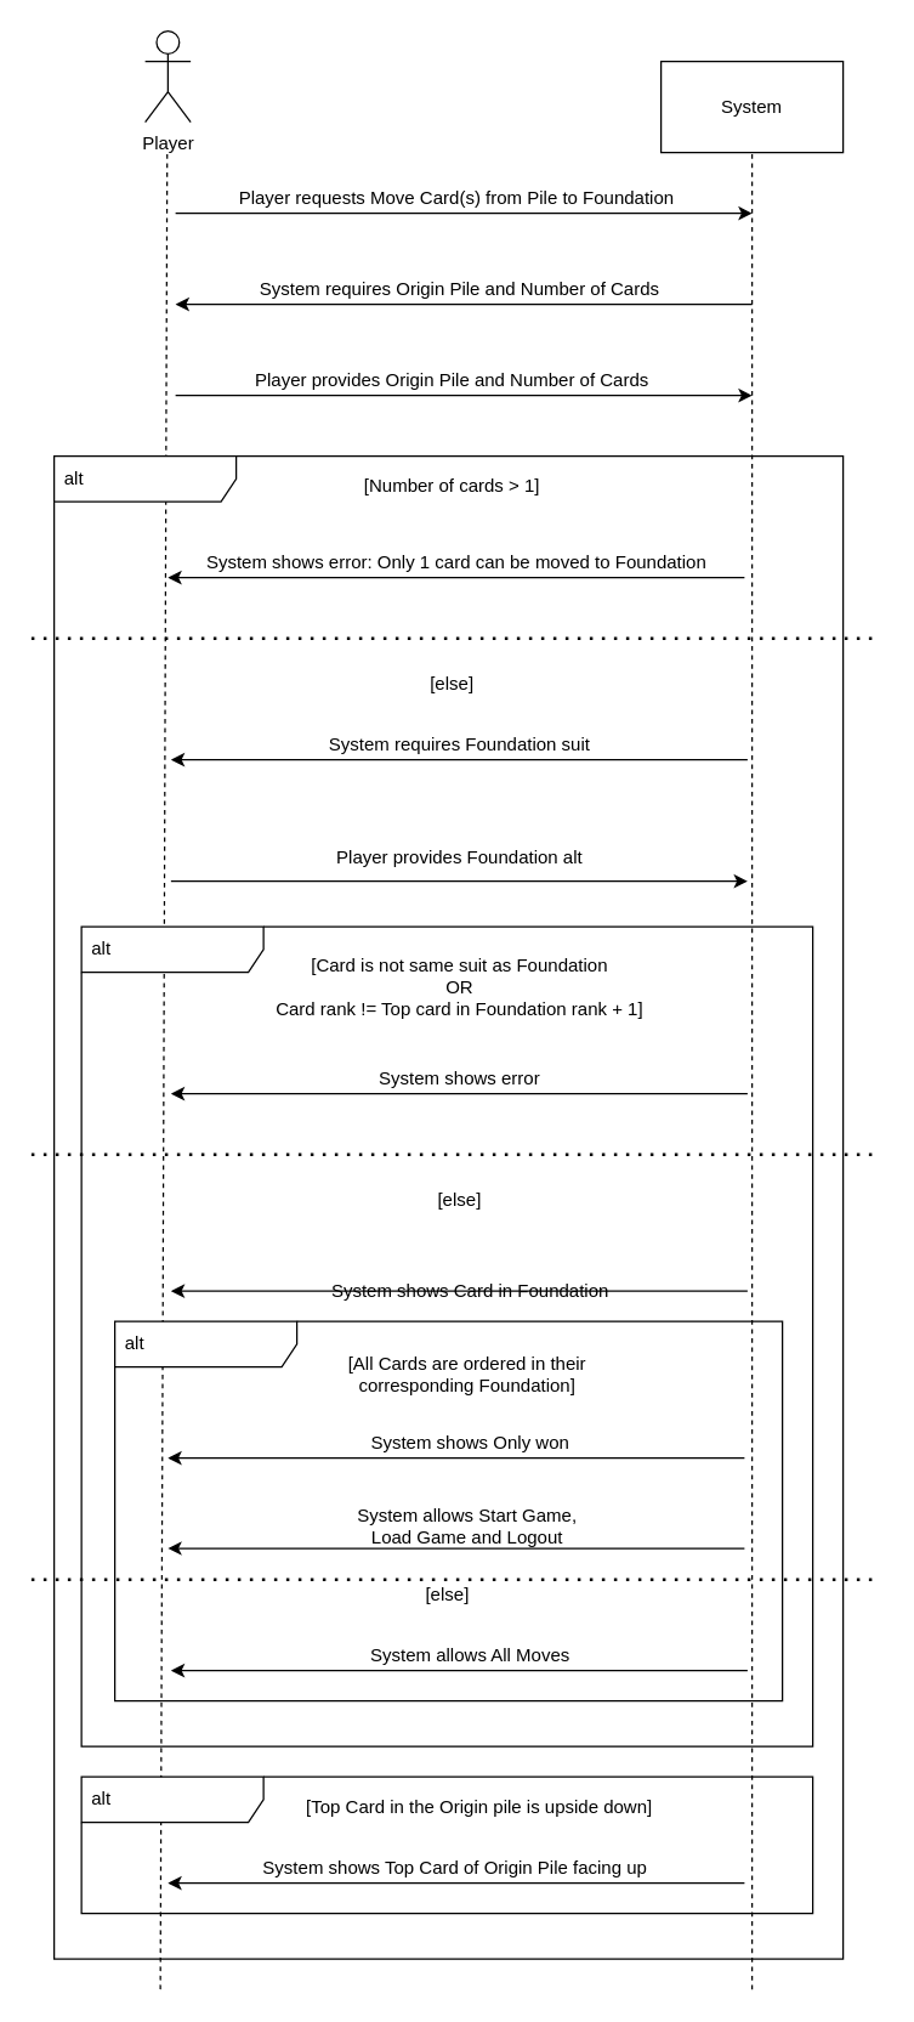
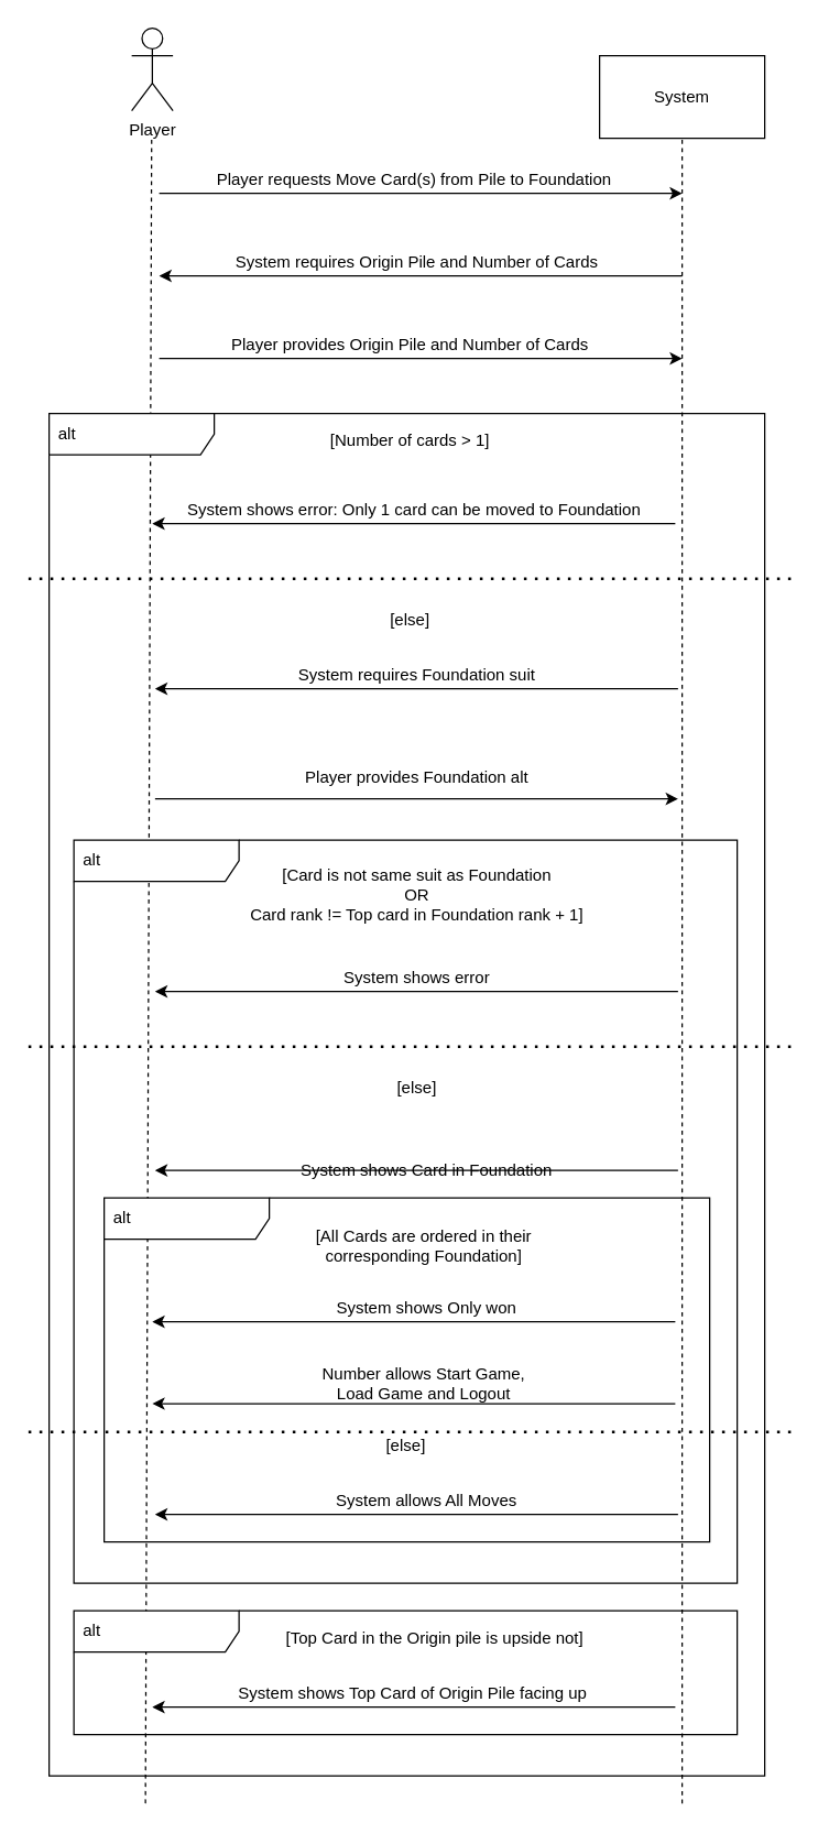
  <mxCell id="0" />
  <mxCell id="1" parent="0" />
  <mxCell id="2" value="Player" style="shape=umlActor;verticalLabelPosition=bottom;verticalAlign=top;html=1;outlineConnect=0;" vertex="1" parent="1"><mxGeometry x="95" y="20" width="30" height="60" as="geometry" /></mxCell>
  <mxCell id="3" value="" style="endArrow=none;dashed=1;html=1;rounded=0;" edge="1" parent="1"><mxGeometry width="50" height="50" relative="1" as="geometry"><mxPoint x="105" y="1310" as="sourcePoint" /><mxPoint x="109.5" y="100" as="targetPoint" /></mxGeometry></mxCell>
  <mxCell id="4" value="System" style="rounded=0;whiteSpace=wrap;html=1;" vertex="1" parent="1"><mxGeometry x="435" y="40" width="120" height="60" as="geometry" /></mxCell>
  <mxCell id="5" value="" style="endArrow=none;dashed=1;html=1;rounded=0;" edge="1" parent="1"><mxGeometry width="50" height="50" relative="1" as="geometry"><mxPoint x="495" y="1310" as="sourcePoint" /><mxPoint x="495" y="100" as="targetPoint" /></mxGeometry></mxCell>
  <mxCell id="6" value="" style="endArrow=classic;html=1;rounded=0;" edge="1" parent="1"><mxGeometry width="50" height="50" relative="1" as="geometry"><mxPoint x="115" y="140" as="sourcePoint" /><mxPoint x="495" y="140" as="targetPoint" /></mxGeometry></mxCell>
  <mxCell id="7" value="Player requests Move Card(s) from Pile to Foundation" style="text;html=1;align=center;verticalAlign=middle;resizable=0;points=[];autosize=1;strokeColor=none;fillColor=none;" vertex="1" parent="1"><mxGeometry x="150" y="120" width="300" height="20" as="geometry" /></mxCell>
  <mxCell id="8" value="" style="endArrow=classic;html=1;rounded=0;" edge="1" parent="1"><mxGeometry width="50" height="50" relative="1" as="geometry"><mxPoint x="495" y="200" as="sourcePoint" /><mxPoint x="115" y="200" as="targetPoint" /></mxGeometry></mxCell>
  <mxCell id="9" value="System requires Origin Pile and Number of Cards" style="text;html=1;align=center;verticalAlign=middle;resizable=0;points=[];autosize=1;strokeColor=none;fillColor=none;" vertex="1" parent="1"><mxGeometry x="162" y="180" width="280" height="20" as="geometry" /></mxCell>
  <mxCell id="10" value="" style="endArrow=classic;html=1;rounded=0;" edge="1" parent="1"><mxGeometry width="50" height="50" relative="1" as="geometry"><mxPoint x="115" y="260" as="sourcePoint" /><mxPoint x="495" y="260" as="targetPoint" /></mxGeometry></mxCell>
  <mxCell id="11" value="Player provides Origin Pile and Number of Cards" style="text;html=1;align=center;verticalAlign=middle;resizable=0;points=[];autosize=1;strokeColor=none;fillColor=none;" vertex="1" parent="1"><mxGeometry x="162" y="240" width="270" height="20" as="geometry" /></mxCell>
  <mxCell id="12" value="alt" style="shape=umlFrame;whiteSpace=wrap;html=1;width=120;height=30;boundedLbl=1;verticalAlign=middle;align=left;spacingLeft=5;" vertex="1" parent="1"><mxGeometry x="35" y="300" width="520" height="990" as="geometry" /></mxCell>
  <mxCell id="13" value="[Number of cards &amp;gt; 1]" style="text;html=1;align=center;verticalAlign=middle;resizable=0;points=[];autosize=1;strokeColor=none;fillColor=none;" vertex="1" parent="1"><mxGeometry x="232" y="310" width="130" height="20" as="geometry" /></mxCell>
  <mxCell id="14" value="" style="endArrow=classic;html=1;rounded=0;" edge="1" parent="1"><mxGeometry width="50" height="50" relative="1" as="geometry"><mxPoint x="490" y="380" as="sourcePoint" /><mxPoint x="110" y="380" as="targetPoint" /></mxGeometry></mxCell>
  <mxCell id="15" value="System shows error: Only 1 card can be moved to Foundation" style="text;html=1;align=center;verticalAlign=middle;resizable=0;points=[];autosize=1;strokeColor=none;fillColor=none;" vertex="1" parent="1"><mxGeometry x="125" y="360" width="350" height="20" as="geometry" /></mxCell>
  <mxCell id="16" value="" style="endArrow=none;dashed=1;html=1;dashPattern=1 3;strokeWidth=2;rounded=0;" edge="1" parent="1"><mxGeometry width="50" height="50" relative="1" as="geometry"><mxPoint x="20" y="420" as="sourcePoint" /><mxPoint x="580" y="420" as="targetPoint" /></mxGeometry></mxCell>
  <mxCell id="17" value="[else]" style="text;html=1;align=center;verticalAlign=middle;resizable=0;points=[];autosize=1;strokeColor=none;fillColor=none;" vertex="1" parent="1"><mxGeometry x="277" y="440" width="40" height="20" as="geometry" /></mxCell>
  <mxCell id="18" value="" style="endArrow=classic;html=1;rounded=0;" edge="1" parent="1"><mxGeometry width="50" height="50" relative="1" as="geometry"><mxPoint x="492" y="500" as="sourcePoint" /><mxPoint x="112" y="500" as="targetPoint" /></mxGeometry></mxCell>
  <mxCell id="19" value="System requires Foundation suit" style="text;html=1;align=center;verticalAlign=middle;resizable=0;points=[];autosize=1;strokeColor=none;fillColor=none;" vertex="1" parent="1"><mxGeometry x="207" y="480" width="190" height="20" as="geometry" /></mxCell>
  <mxCell id="20" value="" style="endArrow=classic;html=1;rounded=0;" edge="1" parent="1"><mxGeometry width="50" height="50" relative="1" as="geometry"><mxPoint x="112" y="580" as="sourcePoint" /><mxPoint x="492" y="580" as="targetPoint" /></mxGeometry></mxCell>
  <mxCell id="21" value="Player provides Foundation alt" style="text;html=1;align=center;verticalAlign=middle;resizable=0;points=[];autosize=1;strokeColor=none;fillColor=none;" vertex="1" parent="1"><mxGeometry x="212" y="555" width="180" height="20" as="geometry" /></mxCell>
  <mxCell id="22" value="alt" style="shape=umlFrame;whiteSpace=wrap;html=1;width=120;height=30;boundedLbl=1;verticalAlign=middle;align=left;spacingLeft=5;" vertex="1" parent="1"><mxGeometry x="53" y="610" width="482" height="540" as="geometry" /></mxCell>
  <mxCell id="23" value="[Card is not same suit as Foundation&lt;br&gt;OR&lt;br&gt;Card rank != Top card in Foundation rank + 1]" style="text;html=1;align=center;verticalAlign=middle;resizable=0;points=[];autosize=1;strokeColor=none;fillColor=none;" vertex="1" parent="1"><mxGeometry x="172" y="625" width="260" height="50" as="geometry" /></mxCell>
  <mxCell id="24" value="" style="endArrow=classic;html=1;rounded=0;" edge="1" parent="1"><mxGeometry width="50" height="50" relative="1" as="geometry"><mxPoint x="492" y="720" as="sourcePoint" /><mxPoint x="112" y="720" as="targetPoint" /></mxGeometry></mxCell>
  <mxCell id="25" value="System shows error" style="text;html=1;align=center;verticalAlign=middle;resizable=0;points=[];autosize=1;strokeColor=none;fillColor=none;" vertex="1" parent="1"><mxGeometry x="242" y="700" width="120" height="20" as="geometry" /></mxCell>
  <mxCell id="26" value="" style="endArrow=none;dashed=1;html=1;dashPattern=1 3;strokeWidth=2;rounded=0;" edge="1" parent="1"><mxGeometry width="50" height="50" relative="1" as="geometry"><mxPoint x="20" y="760" as="sourcePoint" /><mxPoint x="580" y="760" as="targetPoint" /></mxGeometry></mxCell>
  <mxCell id="27" value="[else]" style="text;html=1;align=center;verticalAlign=middle;resizable=0;points=[];autosize=1;strokeColor=none;fillColor=none;" vertex="1" parent="1"><mxGeometry x="282" y="780" width="40" height="20" as="geometry" /></mxCell>
  <mxCell id="28" value="" style="endArrow=classic;html=1;rounded=0;" edge="1" parent="1"><mxGeometry width="50" height="50" relative="1" as="geometry"><mxPoint x="492" y="850" as="sourcePoint" /><mxPoint x="112" y="850" as="targetPoint" /></mxGeometry></mxCell>
  <mxCell id="29" value="System shows Card in Foundation" style="text;html=1;align=center;verticalAlign=middle;resizable=0;points=[];autosize=1;strokeColor=none;fillColor=none;" vertex="1" parent="1"><mxGeometry x="209" y="840" width="200" height="20" as="geometry" /></mxCell>
  <mxCell id="30" value="alt" style="shape=umlFrame;whiteSpace=wrap;html=1;width=120;height=30;boundedLbl=1;verticalAlign=middle;align=left;spacingLeft=5;" vertex="1" parent="1"><mxGeometry x="75" y="870" width="440" height="250" as="geometry" /></mxCell>
  <mxCell id="31" value="[All Cards are ordered in their&lt;br&gt;corresponding Foundation]" style="text;html=1;align=center;verticalAlign=middle;resizable=0;points=[];autosize=1;strokeColor=none;fillColor=none;" vertex="1" parent="1"><mxGeometry x="222" y="890" width="170" height="30" as="geometry" /></mxCell>
  <mxCell id="32" value="" style="endArrow=classic;html=1;rounded=0;" edge="1" parent="1"><mxGeometry width="50" height="50" relative="1" as="geometry"><mxPoint x="490" y="960" as="sourcePoint" /><mxPoint x="110" y="960" as="targetPoint" /></mxGeometry></mxCell>
  <mxCell id="33" value="System shows Only won" style="text;html=1;align=center;verticalAlign=middle;resizable=0;points=[];autosize=1;strokeColor=none;fillColor=none;" vertex="1" parent="1"><mxGeometry x="234" y="940" width="150" height="20" as="geometry" /></mxCell>
  <mxCell id="34" value="" style="endArrow=classic;html=1;rounded=0;" edge="1" parent="1"><mxGeometry width="50" height="50" relative="1" as="geometry"><mxPoint x="490" y="1019.5" as="sourcePoint" /><mxPoint x="110" y="1019.5" as="targetPoint" /></mxGeometry></mxCell>
- <mxCell id="35" value="System allows Start Game,&lt;br&gt;Load Game and Logout" style="text;html=1;align=center;verticalAlign=middle;resizable=0;points=[];autosize=1;strokeColor=none;fillColor=none;" vertex="1" parent="1"><mxGeometry x="227" y="990" width="160" height="30" as="geometry" /></mxCell>
+ <mxCell id="35" value="Number allows Start Game,&lt;br&gt;Load Game and Logout" style="text;html=1;align=center;verticalAlign=middle;resizable=0;points=[];autosize=1;strokeColor=none;fillColor=none;" vertex="1" parent="1"><mxGeometry x="227" y="990" width="160" height="30" as="geometry" /></mxCell>
  <mxCell id="36" value="" style="endArrow=none;dashed=1;html=1;dashPattern=1 3;strokeWidth=2;rounded=0;" edge="1" parent="1"><mxGeometry width="50" height="50" relative="1" as="geometry"><mxPoint x="20" y="1040" as="sourcePoint" /><mxPoint x="580" y="1040" as="targetPoint" /></mxGeometry></mxCell>
  <mxCell id="37" value="" style="endArrow=classic;html=1;rounded=0;" edge="1" parent="1"><mxGeometry width="50" height="50" relative="1" as="geometry"><mxPoint x="492" y="1100" as="sourcePoint" /><mxPoint x="112" y="1100" as="targetPoint" /></mxGeometry></mxCell>
  <mxCell id="38" value="System allows All Moves" style="text;html=1;align=center;verticalAlign=middle;resizable=0;points=[];autosize=1;strokeColor=none;fillColor=none;" vertex="1" parent="1"><mxGeometry x="234" y="1080" width="150" height="20" as="geometry" /></mxCell>
  <mxCell id="39" value="alt" style="shape=umlFrame;whiteSpace=wrap;html=1;width=120;height=30;boundedLbl=1;verticalAlign=middle;align=left;spacingLeft=5;" vertex="1" parent="1"><mxGeometry x="53" y="1170" width="482" height="90" as="geometry" /></mxCell>
- <mxCell id="40" value="[Top Card in the Origin pile is upside down]" style="text;html=1;align=center;verticalAlign=middle;resizable=0;points=[];autosize=1;strokeColor=none;fillColor=none;" vertex="1" parent="1"><mxGeometry x="195" y="1180" width="240" height="20" as="geometry" /></mxCell>
+ <mxCell id="40" value="[Top Card in the Origin pile is upside not]" style="text;html=1;align=center;verticalAlign=middle;resizable=0;points=[];autosize=1;strokeColor=none;fillColor=none;" vertex="1" parent="1"><mxGeometry x="195" y="1180" width="240" height="20" as="geometry" /></mxCell>
  <mxCell id="41" value="" style="endArrow=classic;html=1;rounded=0;" edge="1" parent="1"><mxGeometry width="50" height="50" relative="1" as="geometry"><mxPoint x="490" y="1240" as="sourcePoint" /><mxPoint x="110" y="1240" as="targetPoint" /></mxGeometry></mxCell>
  <mxCell id="42" value="System shows Top Card of Origin Pile facing up" style="text;html=1;align=center;verticalAlign=middle;resizable=0;points=[];autosize=1;strokeColor=none;fillColor=none;" vertex="1" parent="1"><mxGeometry x="164" y="1220" width="270" height="20" as="geometry" /></mxCell>
  <mxCell id="43" value="[else]" style="text;html=1;align=center;verticalAlign=middle;resizable=0;points=[];autosize=1;strokeColor=none;fillColor=none;" vertex="1" parent="1"><mxGeometry x="274" y="1040" width="40" height="20" as="geometry" /></mxCell>
